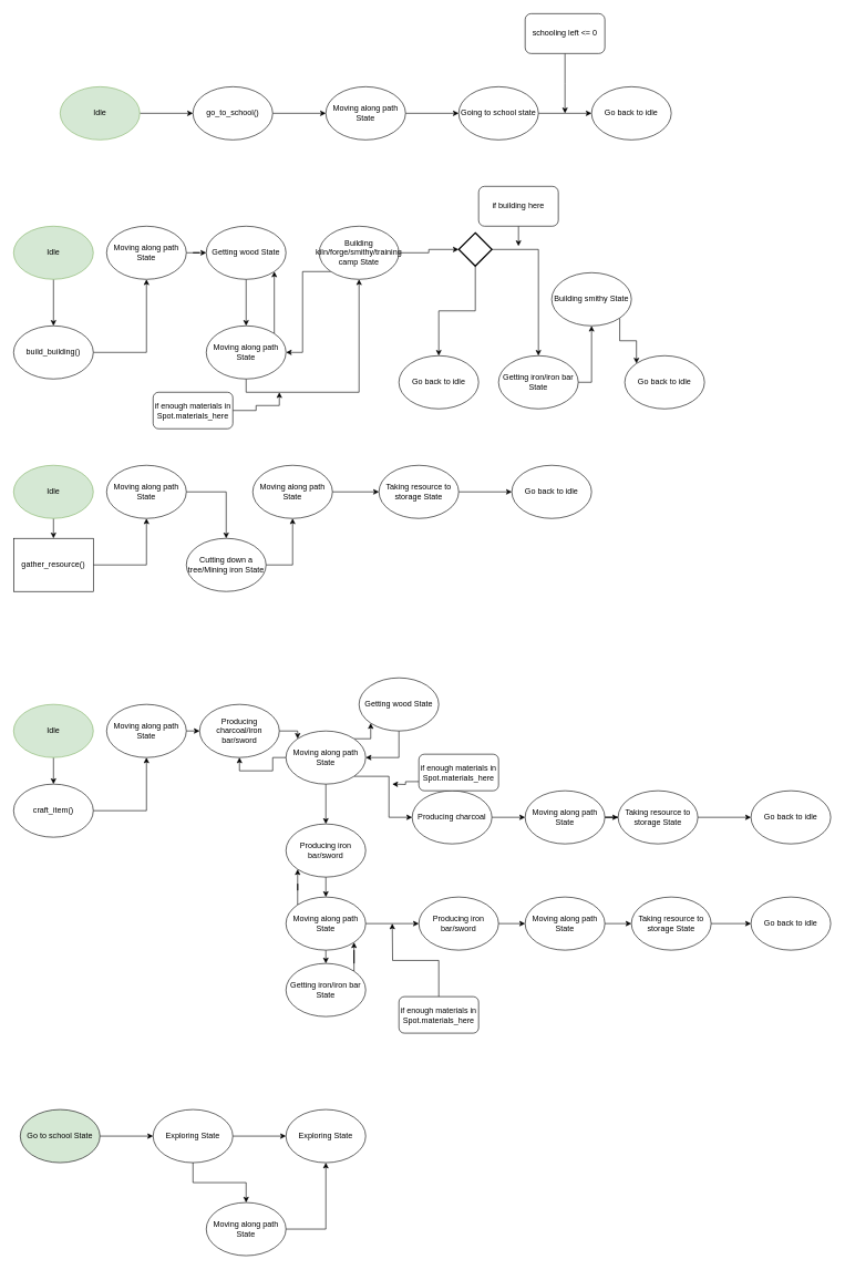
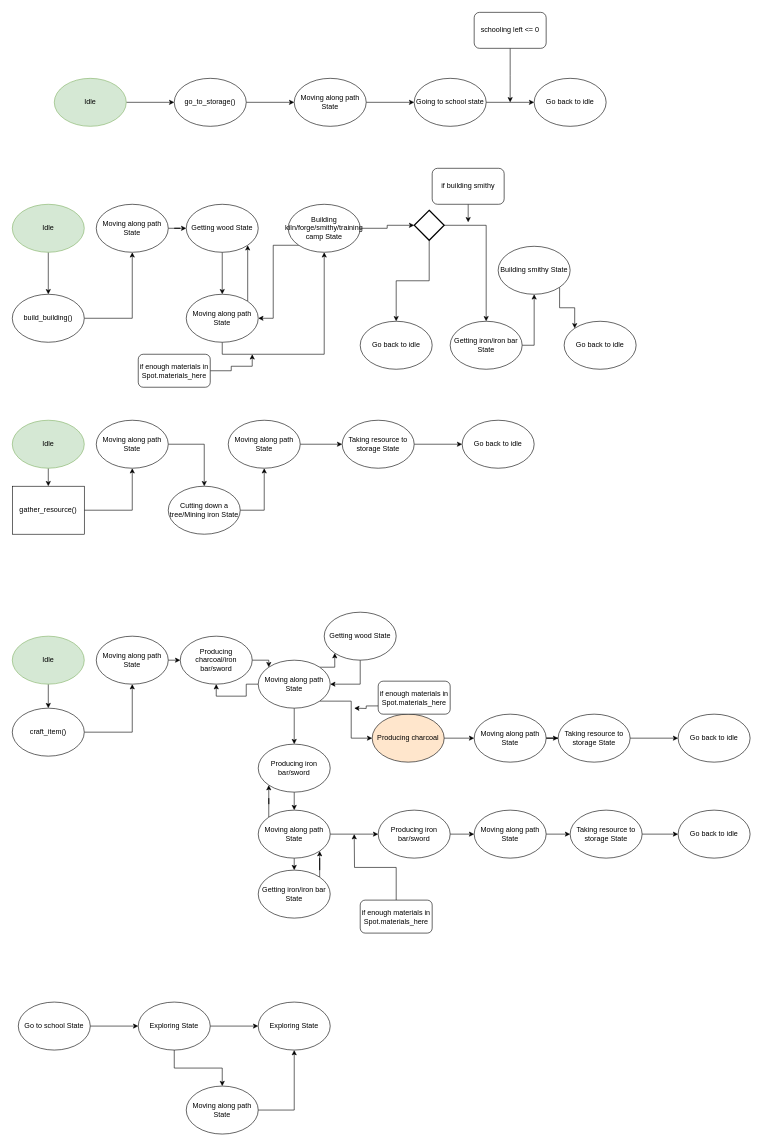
  <mxCell id="0" />
  <mxCell id="1" parent="0" />
  <mxCell id="2" style="edgeStyle=orthogonalEdgeStyle;rounded=0;orthogonalLoop=1;jettySize=auto;html=1;exitX=1;exitY=0.5;exitDx=0;exitDy=0;entryX=0;entryY=0.5;entryDx=0;entryDy=0;" edge="1" parent="1" source="3" target="5"><mxGeometry relative="1" as="geometry" /></mxCell>
  <mxCell id="3" value="Idle" style="ellipse;whiteSpace=wrap;html=1;fillColor=#d5e8d4;strokeColor=#82b366;" vertex="1" parent="1"><mxGeometry x="90" y="130" width="120" height="80" as="geometry" /></mxCell>
  <mxCell id="4" value="" style="edgeStyle=orthogonalEdgeStyle;rounded=0;orthogonalLoop=1;jettySize=auto;html=1;" edge="1" parent="1" source="5" target="7"><mxGeometry relative="1" as="geometry" /></mxCell>
- <mxCell id="5" value="go_to_school()" style="ellipse;whiteSpace=wrap;html=1;" vertex="1" parent="1"><mxGeometry x="290" y="130" width="120" height="80" as="geometry" /></mxCell>
+ <mxCell id="5" value="go_to_storage()" style="ellipse;whiteSpace=wrap;html=1;" vertex="1" parent="1"><mxGeometry x="290" y="130" width="120" height="80" as="geometry" /></mxCell>
  <mxCell id="6" value="" style="edgeStyle=orthogonalEdgeStyle;rounded=0;orthogonalLoop=1;jettySize=auto;html=1;" edge="1" parent="1" source="7" target="9"><mxGeometry relative="1" as="geometry" /></mxCell>
  <mxCell id="7" value="Moving along path State" style="ellipse;whiteSpace=wrap;html=1;" vertex="1" parent="1"><mxGeometry x="490" y="130" width="120" height="80" as="geometry" /></mxCell>
  <mxCell id="8" value="" style="edgeStyle=orthogonalEdgeStyle;rounded=0;orthogonalLoop=1;jettySize=auto;html=1;" edge="1" parent="1" source="9" target="89"><mxGeometry relative="1" as="geometry" /></mxCell>
  <mxCell id="9" value="Going to school state" style="ellipse;whiteSpace=wrap;html=1;" vertex="1" parent="1"><mxGeometry x="690" y="130" width="120" height="80" as="geometry" /></mxCell>
  <mxCell id="10" value="" style="edgeStyle=orthogonalEdgeStyle;rounded=0;orthogonalLoop=1;jettySize=auto;html=1;" edge="1" parent="1" source="11" target="13"><mxGeometry relative="1" as="geometry" /></mxCell>
  <mxCell id="11" value="build_building()" style="ellipse;whiteSpace=wrap;html=1;" vertex="1" parent="1"><mxGeometry x="20" y="490" width="120" height="80" as="geometry" /></mxCell>
  <mxCell id="12" value="" style="edgeStyle=orthogonalEdgeStyle;rounded=0;orthogonalLoop=1;jettySize=auto;html=1;" edge="1" parent="1" source="13" target="16"><mxGeometry relative="1" as="geometry" /></mxCell>
  <mxCell id="13" value="Moving along path State" style="ellipse;whiteSpace=wrap;html=1;" vertex="1" parent="1"><mxGeometry x="160" y="340" width="120" height="80" as="geometry" /></mxCell>
  <mxCell id="14" style="edgeStyle=orthogonalEdgeStyle;rounded=0;orthogonalLoop=1;jettySize=auto;html=1;exitX=1;exitY=0.5;exitDx=0;exitDy=0;" edge="1" parent="1" source="16"><mxGeometry relative="1" as="geometry"><mxPoint x="430.176" y="380.529" as="targetPoint" /></mxGeometry></mxCell>
  <mxCell id="15" style="edgeStyle=orthogonalEdgeStyle;rounded=0;orthogonalLoop=1;jettySize=auto;html=1;exitX=0.5;exitY=1;exitDx=0;exitDy=0;entryX=0.5;entryY=0;entryDx=0;entryDy=0;" edge="1" parent="1" source="16" target="22"><mxGeometry relative="1" as="geometry" /></mxCell>
  <mxCell id="16" value="Getting wood State" style="ellipse;whiteSpace=wrap;html=1;" vertex="1" parent="1"><mxGeometry x="310" y="340" width="120" height="80" as="geometry" /></mxCell>
  <mxCell id="17" style="edgeStyle=orthogonalEdgeStyle;rounded=0;orthogonalLoop=1;jettySize=auto;html=1;exitX=0;exitY=1;exitDx=0;exitDy=0;entryX=1;entryY=0.5;entryDx=0;entryDy=0;" edge="1" parent="1" source="19" target="22"><mxGeometry relative="1" as="geometry" /></mxCell>
  <mxCell id="18" style="edgeStyle=orthogonalEdgeStyle;rounded=0;orthogonalLoop=1;jettySize=auto;html=1;exitX=1;exitY=0.5;exitDx=0;exitDy=0;entryX=0;entryY=0.5;entryDx=0;entryDy=0;entryPerimeter=0;" edge="1" parent="1" source="19" target="33"><mxGeometry relative="1" as="geometry" /></mxCell>
  <mxCell id="19" value="Building kiln/forge/smithy/training camp State" style="ellipse;whiteSpace=wrap;html=1;" vertex="1" parent="1"><mxGeometry x="480" y="340" width="120" height="80" as="geometry" /></mxCell>
  <mxCell id="20" style="edgeStyle=orthogonalEdgeStyle;rounded=0;orthogonalLoop=1;jettySize=auto;html=1;exitX=0.5;exitY=1;exitDx=0;exitDy=0;entryX=0.5;entryY=1;entryDx=0;entryDy=0;" edge="1" parent="1" source="22" target="19"><mxGeometry relative="1" as="geometry" /></mxCell>
  <mxCell id="21" style="edgeStyle=orthogonalEdgeStyle;rounded=0;orthogonalLoop=1;jettySize=auto;html=1;exitX=1;exitY=0;exitDx=0;exitDy=0;entryX=1;entryY=1;entryDx=0;entryDy=0;" edge="1" parent="1" source="22" target="16"><mxGeometry relative="1" as="geometry" /></mxCell>
  <mxCell id="22" value="Moving along path State" style="ellipse;whiteSpace=wrap;html=1;" vertex="1" parent="1"><mxGeometry x="310" y="490" width="120" height="80" as="geometry" /></mxCell>
  <mxCell id="23" value="Go back to idle" style="ellipse;whiteSpace=wrap;html=1;" vertex="1" parent="1"><mxGeometry x="600" y="535" width="120" height="80" as="geometry" /></mxCell>
  <mxCell id="24" style="edgeStyle=orthogonalEdgeStyle;rounded=0;orthogonalLoop=1;jettySize=auto;html=1;exitX=1;exitY=0.5;exitDx=0;exitDy=0;" edge="1" parent="1" source="25" target="30"><mxGeometry relative="1" as="geometry" /></mxCell>
  <mxCell id="25" value="Getting iron/iron bar State" style="ellipse;whiteSpace=wrap;html=1;" vertex="1" parent="1"><mxGeometry x="750" y="535" width="120" height="80" as="geometry" /></mxCell>
  <mxCell id="26" value="Go back to idle" style="ellipse;whiteSpace=wrap;html=1;" vertex="1" parent="1"><mxGeometry x="940" y="535" width="120" height="80" as="geometry" /></mxCell>
  <mxCell id="27" style="edgeStyle=orthogonalEdgeStyle;rounded=0;orthogonalLoop=1;jettySize=auto;html=1;exitX=0.5;exitY=1;exitDx=0;exitDy=0;entryX=0.5;entryY=0;entryDx=0;entryDy=0;" edge="1" parent="1" source="28" target="11"><mxGeometry relative="1" as="geometry" /></mxCell>
  <mxCell id="28" value="Idle" style="ellipse;whiteSpace=wrap;html=1;fillColor=#d5e8d4;strokeColor=#82b366;" vertex="1" parent="1"><mxGeometry x="20" y="340" width="120" height="80" as="geometry" /></mxCell>
  <mxCell id="29" style="edgeStyle=orthogonalEdgeStyle;rounded=0;orthogonalLoop=1;jettySize=auto;html=1;exitX=1;exitY=1;exitDx=0;exitDy=0;entryX=0;entryY=0;entryDx=0;entryDy=0;" edge="1" parent="1" source="30" target="26"><mxGeometry relative="1" as="geometry" /></mxCell>
  <mxCell id="30" value="Building smithy State" style="ellipse;whiteSpace=wrap;html=1;" vertex="1" parent="1"><mxGeometry x="830" y="410" width="120" height="80" as="geometry" /></mxCell>
  <mxCell id="31" style="edgeStyle=orthogonalEdgeStyle;rounded=0;orthogonalLoop=1;jettySize=auto;html=1;exitX=0.5;exitY=1;exitDx=0;exitDy=0;exitPerimeter=0;entryX=0.5;entryY=0;entryDx=0;entryDy=0;" edge="1" parent="1" source="33" target="23"><mxGeometry relative="1" as="geometry" /></mxCell>
  <mxCell id="32" style="edgeStyle=orthogonalEdgeStyle;rounded=0;orthogonalLoop=1;jettySize=auto;html=1;exitX=1;exitY=0.5;exitDx=0;exitDy=0;exitPerimeter=0;entryX=0.5;entryY=0;entryDx=0;entryDy=0;" edge="1" parent="1" source="33" target="25"><mxGeometry relative="1" as="geometry" /></mxCell>
  <mxCell id="33" value="" style="strokeWidth=2;html=1;shape=mxgraph.flowchart.decision;whiteSpace=wrap;" vertex="1" parent="1"><mxGeometry x="690" y="350" width="50" height="50" as="geometry" /></mxCell>
  <mxCell id="34" style="edgeStyle=orthogonalEdgeStyle;rounded=0;orthogonalLoop=1;jettySize=auto;html=1;exitX=0.5;exitY=1;exitDx=0;exitDy=0;entryX=0.5;entryY=0;entryDx=0;entryDy=0;" edge="1" parent="1" source="35" target="37"><mxGeometry relative="1" as="geometry" /></mxCell>
  <mxCell id="35" value="Idle" style="ellipse;whiteSpace=wrap;html=1;fillColor=#d5e8d4;strokeColor=#82b366;" vertex="1" parent="1"><mxGeometry x="20" y="700" width="120" height="80" as="geometry" /></mxCell>
  <mxCell id="36" value="" style="edgeStyle=orthogonalEdgeStyle;rounded=0;orthogonalLoop=1;jettySize=auto;html=1;" edge="1" parent="1" source="37" target="39"><mxGeometry relative="1" as="geometry" /></mxCell>
  <mxCell id="37" value="gather_resource()" style="whiteSpace=wrap;html=1;rounded=0;" vertex="1" parent="1"><mxGeometry x="20" y="810" width="120" height="80" as="geometry" /></mxCell>
  <mxCell id="38" style="edgeStyle=orthogonalEdgeStyle;rounded=0;orthogonalLoop=1;jettySize=auto;html=1;exitX=1;exitY=0.5;exitDx=0;exitDy=0;" edge="1" parent="1" source="39" target="41"><mxGeometry relative="1" as="geometry" /></mxCell>
  <mxCell id="39" value="Moving along path State" style="ellipse;whiteSpace=wrap;html=1;" vertex="1" parent="1"><mxGeometry x="160" y="700" width="120" height="80" as="geometry" /></mxCell>
  <mxCell id="40" style="edgeStyle=orthogonalEdgeStyle;rounded=0;orthogonalLoop=1;jettySize=auto;html=1;exitX=1;exitY=0.5;exitDx=0;exitDy=0;entryX=0.5;entryY=1;entryDx=0;entryDy=0;" edge="1" parent="1" source="41" target="43"><mxGeometry relative="1" as="geometry" /></mxCell>
  <mxCell id="41" value="Cutting down a tree/Mining iron State" style="ellipse;whiteSpace=wrap;html=1;" vertex="1" parent="1"><mxGeometry x="280" y="810" width="120" height="80" as="geometry" /></mxCell>
  <mxCell id="42" value="" style="edgeStyle=orthogonalEdgeStyle;rounded=0;orthogonalLoop=1;jettySize=auto;html=1;" edge="1" parent="1" source="43" target="45"><mxGeometry relative="1" as="geometry" /></mxCell>
  <mxCell id="43" value="Moving along path State" style="ellipse;whiteSpace=wrap;html=1;" vertex="1" parent="1"><mxGeometry x="380" y="700" width="120" height="80" as="geometry" /></mxCell>
  <mxCell id="44" value="" style="edgeStyle=orthogonalEdgeStyle;rounded=0;orthogonalLoop=1;jettySize=auto;html=1;" edge="1" parent="1" source="45" target="102"><mxGeometry relative="1" as="geometry" /></mxCell>
  <mxCell id="45" value="Taking resource to storage State" style="ellipse;whiteSpace=wrap;html=1;" vertex="1" parent="1"><mxGeometry x="570" y="700" width="120" height="80" as="geometry" /></mxCell>
  <mxCell id="46" style="edgeStyle=orthogonalEdgeStyle;rounded=0;orthogonalLoop=1;jettySize=auto;html=1;exitX=0.5;exitY=1;exitDx=0;exitDy=0;entryX=0.5;entryY=0;entryDx=0;entryDy=0;" edge="1" parent="1" source="47" target="49"><mxGeometry relative="1" as="geometry" /></mxCell>
  <mxCell id="47" value="Idle" style="ellipse;whiteSpace=wrap;html=1;fillColor=#d5e8d4;strokeColor=#82b366;" vertex="1" parent="1"><mxGeometry x="20" y="1060" width="120" height="80" as="geometry" /></mxCell>
  <mxCell id="48" value="" style="edgeStyle=orthogonalEdgeStyle;rounded=0;orthogonalLoop=1;jettySize=auto;html=1;" edge="1" parent="1" source="49" target="51"><mxGeometry relative="1" as="geometry" /></mxCell>
  <mxCell id="49" value="craft_item()" style="ellipse;whiteSpace=wrap;html=1;" vertex="1" parent="1"><mxGeometry x="20" y="1180" width="120" height="80" as="geometry" /></mxCell>
  <mxCell id="50" style="edgeStyle=orthogonalEdgeStyle;rounded=0;orthogonalLoop=1;jettySize=auto;html=1;exitX=1;exitY=0.5;exitDx=0;exitDy=0;entryX=0;entryY=0.5;entryDx=0;entryDy=0;" edge="1" parent="1" source="51" target="53"><mxGeometry relative="1" as="geometry" /></mxCell>
  <mxCell id="51" value="Moving along path State" style="ellipse;whiteSpace=wrap;html=1;" vertex="1" parent="1"><mxGeometry x="160" y="1060" width="120" height="80" as="geometry" /></mxCell>
  <mxCell id="52" style="edgeStyle=orthogonalEdgeStyle;rounded=0;orthogonalLoop=1;jettySize=auto;html=1;exitX=1;exitY=0.5;exitDx=0;exitDy=0;entryX=0;entryY=0;entryDx=0;entryDy=0;" edge="1" parent="1" source="53" target="60"><mxGeometry relative="1" as="geometry" /></mxCell>
  <mxCell id="53" value="Producing charcoal/iron bar/sword" style="ellipse;whiteSpace=wrap;html=1;" vertex="1" parent="1"><mxGeometry x="300" y="1060" width="120" height="80" as="geometry" /></mxCell>
  <mxCell id="54" style="edgeStyle=orthogonalEdgeStyle;rounded=0;orthogonalLoop=1;jettySize=auto;html=1;exitX=0.5;exitY=1;exitDx=0;exitDy=0;entryX=0.5;entryY=0;entryDx=0;entryDy=0;" edge="1" parent="1" source="55" target="72"><mxGeometry relative="1" as="geometry" /></mxCell>
  <mxCell id="55" value="Producing iron bar/sword" style="ellipse;whiteSpace=wrap;html=1;" vertex="1" parent="1"><mxGeometry x="430" y="1240" width="120" height="80" as="geometry" /></mxCell>
  <mxCell id="56" style="edgeStyle=orthogonalEdgeStyle;rounded=0;orthogonalLoop=1;jettySize=auto;html=1;exitX=1;exitY=0;exitDx=0;exitDy=0;entryX=0;entryY=1;entryDx=0;entryDy=0;" edge="1" parent="1" source="60" target="62"><mxGeometry relative="1" as="geometry" /></mxCell>
  <mxCell id="57" style="edgeStyle=orthogonalEdgeStyle;rounded=0;orthogonalLoop=1;jettySize=auto;html=1;exitX=0;exitY=0.5;exitDx=0;exitDy=0;entryX=0.5;entryY=1;entryDx=0;entryDy=0;" edge="1" parent="1" source="60" target="53"><mxGeometry relative="1" as="geometry" /></mxCell>
  <mxCell id="58" style="edgeStyle=orthogonalEdgeStyle;rounded=0;orthogonalLoop=1;jettySize=auto;html=1;exitX=0.5;exitY=1;exitDx=0;exitDy=0;" edge="1" parent="1" source="60" target="55"><mxGeometry relative="1" as="geometry" /></mxCell>
  <mxCell id="59" style="edgeStyle=orthogonalEdgeStyle;rounded=0;orthogonalLoop=1;jettySize=auto;html=1;exitX=1;exitY=1;exitDx=0;exitDy=0;entryX=0;entryY=0.5;entryDx=0;entryDy=0;" edge="1" parent="1" source="60" target="64"><mxGeometry relative="1" as="geometry" /></mxCell>
  <mxCell id="60" value="Moving along path State" style="ellipse;whiteSpace=wrap;html=1;" vertex="1" parent="1"><mxGeometry x="430" y="1100" width="120" height="80" as="geometry" /></mxCell>
  <mxCell id="61" style="edgeStyle=orthogonalEdgeStyle;rounded=0;orthogonalLoop=1;jettySize=auto;html=1;exitX=0.5;exitY=1;exitDx=0;exitDy=0;entryX=1;entryY=0.5;entryDx=0;entryDy=0;" edge="1" parent="1" source="62" target="60"><mxGeometry relative="1" as="geometry" /></mxCell>
  <mxCell id="62" value="Getting wood State" style="ellipse;whiteSpace=wrap;html=1;" vertex="1" parent="1"><mxGeometry x="540" y="1020" width="120" height="80" as="geometry" /></mxCell>
  <mxCell id="63" style="edgeStyle=orthogonalEdgeStyle;rounded=0;orthogonalLoop=1;jettySize=auto;html=1;exitX=1;exitY=0.5;exitDx=0;exitDy=0;entryX=0;entryY=0.5;entryDx=0;entryDy=0;" edge="1" parent="1" source="64" target="66"><mxGeometry relative="1" as="geometry" /></mxCell>
- <mxCell id="64" value="Producing charcoal" style="ellipse;whiteSpace=wrap;html=1;" vertex="1" parent="1"><mxGeometry x="620" y="1190" width="120" height="80" as="geometry" /></mxCell>
+ <mxCell id="64" value="Producing charcoal" style="ellipse;whiteSpace=wrap;html=1;fillColor=#ffe6cc;" vertex="1" parent="1"><mxGeometry x="620" y="1190" width="120" height="80" as="geometry" /></mxCell>
  <mxCell id="65" value="" style="edgeStyle=orthogonalEdgeStyle;rounded=0;orthogonalLoop=1;jettySize=auto;html=1;" edge="1" parent="1" source="66" target="68"><mxGeometry relative="1" as="geometry" /></mxCell>
  <mxCell id="66" value="Moving along path State" style="ellipse;whiteSpace=wrap;html=1;" vertex="1" parent="1"><mxGeometry x="790" y="1190" width="120" height="80" as="geometry" /></mxCell>
  <mxCell id="67" value="" style="edgeStyle=orthogonalEdgeStyle;rounded=0;orthogonalLoop=1;jettySize=auto;html=1;" edge="1" parent="1" source="68" target="100"><mxGeometry relative="1" as="geometry" /></mxCell>
  <mxCell id="68" value="Taking resource to storage State" style="ellipse;whiteSpace=wrap;html=1;" vertex="1" parent="1"><mxGeometry x="930" y="1190" width="120" height="80" as="geometry" /></mxCell>
  <mxCell id="69" style="edgeStyle=orthogonalEdgeStyle;rounded=0;orthogonalLoop=1;jettySize=auto;html=1;exitX=0.5;exitY=1;exitDx=0;exitDy=0;entryX=0.5;entryY=0;entryDx=0;entryDy=0;" edge="1" parent="1" source="72" target="74"><mxGeometry relative="1" as="geometry" /></mxCell>
  <mxCell id="70" style="edgeStyle=orthogonalEdgeStyle;rounded=0;orthogonalLoop=1;jettySize=auto;html=1;exitX=1;exitY=0.5;exitDx=0;exitDy=0;entryX=0;entryY=0.5;entryDx=0;entryDy=0;" edge="1" parent="1" source="72" target="76"><mxGeometry relative="1" as="geometry" /></mxCell>
  <mxCell id="71" style="edgeStyle=orthogonalEdgeStyle;rounded=0;orthogonalLoop=1;jettySize=auto;html=1;exitX=0;exitY=0;exitDx=0;exitDy=0;entryX=0;entryY=1;entryDx=0;entryDy=0;" edge="1" parent="1" source="72" target="55"><mxGeometry relative="1" as="geometry" /></mxCell>
  <mxCell id="72" value="Moving along path State" style="ellipse;whiteSpace=wrap;html=1;" vertex="1" parent="1"><mxGeometry x="430" y="1350" width="120" height="80" as="geometry" /></mxCell>
  <mxCell id="73" style="edgeStyle=orthogonalEdgeStyle;rounded=0;orthogonalLoop=1;jettySize=auto;html=1;exitX=1;exitY=0;exitDx=0;exitDy=0;entryX=1;entryY=1;entryDx=0;entryDy=0;" edge="1" parent="1" source="74" target="72"><mxGeometry relative="1" as="geometry" /></mxCell>
  <mxCell id="74" value="Getting iron/iron bar State" style="ellipse;whiteSpace=wrap;html=1;" vertex="1" parent="1"><mxGeometry x="430" y="1450" width="120" height="80" as="geometry" /></mxCell>
  <mxCell id="75" value="" style="edgeStyle=orthogonalEdgeStyle;rounded=0;orthogonalLoop=1;jettySize=auto;html=1;" edge="1" parent="1" source="76" target="78"><mxGeometry relative="1" as="geometry" /></mxCell>
  <mxCell id="76" value="Producing iron bar/sword" style="ellipse;whiteSpace=wrap;html=1;" vertex="1" parent="1"><mxGeometry x="630" y="1350" width="120" height="80" as="geometry" /></mxCell>
  <mxCell id="77" value="" style="edgeStyle=orthogonalEdgeStyle;rounded=0;orthogonalLoop=1;jettySize=auto;html=1;" edge="1" parent="1" source="78" target="80"><mxGeometry relative="1" as="geometry" /></mxCell>
  <mxCell id="78" value="Moving along path State" style="ellipse;whiteSpace=wrap;html=1;" vertex="1" parent="1"><mxGeometry x="790" y="1350" width="120" height="80" as="geometry" /></mxCell>
  <mxCell id="79" style="edgeStyle=orthogonalEdgeStyle;rounded=0;orthogonalLoop=1;jettySize=auto;html=1;exitX=1;exitY=0.5;exitDx=0;exitDy=0;entryX=0;entryY=0.5;entryDx=0;entryDy=0;" edge="1" parent="1" source="80" target="101"><mxGeometry relative="1" as="geometry" /></mxCell>
  <mxCell id="80" value="Taking resource to storage State" style="ellipse;whiteSpace=wrap;html=1;" vertex="1" parent="1"><mxGeometry x="950" y="1350" width="120" height="80" as="geometry" /></mxCell>
  <mxCell id="81" value="" style="edgeStyle=orthogonalEdgeStyle;rounded=0;orthogonalLoop=1;jettySize=auto;html=1;" edge="1" parent="1" source="82" target="85"><mxGeometry relative="1" as="geometry" /></mxCell>
- <mxCell id="82" value="Go to school State" style="ellipse;whiteSpace=wrap;html=1;fillColor=#d5e8d4;" vertex="1" parent="1"><mxGeometry x="30" y="1670" width="120" height="80" as="geometry" /></mxCell>
+ <mxCell id="82" value="Go to school State" style="ellipse;whiteSpace=wrap;html=1;" vertex="1" parent="1"><mxGeometry x="30" y="1670" width="120" height="80" as="geometry" /></mxCell>
  <mxCell id="83" value="" style="edgeStyle=orthogonalEdgeStyle;rounded=0;orthogonalLoop=1;jettySize=auto;html=1;" edge="1" parent="1" source="85" target="87"><mxGeometry relative="1" as="geometry" /></mxCell>
  <mxCell id="84" value="" style="edgeStyle=orthogonalEdgeStyle;rounded=0;orthogonalLoop=1;jettySize=auto;html=1;" edge="1" parent="1" source="85" target="88"><mxGeometry relative="1" as="geometry" /></mxCell>
  <mxCell id="85" value="Exploring State" style="ellipse;whiteSpace=wrap;html=1;" vertex="1" parent="1"><mxGeometry x="230" y="1670" width="120" height="80" as="geometry" /></mxCell>
  <mxCell id="86" style="edgeStyle=orthogonalEdgeStyle;rounded=0;orthogonalLoop=1;jettySize=auto;html=1;exitX=1;exitY=0.5;exitDx=0;exitDy=0;entryX=0.5;entryY=1;entryDx=0;entryDy=0;" edge="1" parent="1" source="87" target="88"><mxGeometry relative="1" as="geometry" /></mxCell>
  <mxCell id="87" value="Moving along path State" style="ellipse;whiteSpace=wrap;html=1;" vertex="1" parent="1"><mxGeometry x="310" y="1810" width="120" height="80" as="geometry" /></mxCell>
  <mxCell id="88" value="Exploring State" style="ellipse;whiteSpace=wrap;html=1;" vertex="1" parent="1"><mxGeometry x="430" y="1670" width="120" height="80" as="geometry" /></mxCell>
  <mxCell id="89" value="Go back to idle" style="ellipse;whiteSpace=wrap;html=1;" vertex="1" parent="1"><mxGeometry x="890" y="130" width="120" height="80" as="geometry" /></mxCell>
  <mxCell id="90" style="edgeStyle=orthogonalEdgeStyle;rounded=0;orthogonalLoop=1;jettySize=auto;html=1;exitX=0.5;exitY=1;exitDx=0;exitDy=0;" edge="1" parent="1" source="91"><mxGeometry relative="1" as="geometry"><mxPoint x="850" y="170" as="targetPoint" /></mxGeometry></mxCell>
  <mxCell id="91" value="schooling left &amp;lt;= 0" style="rounded=1;whiteSpace=wrap;html=1;" vertex="1" parent="1"><mxGeometry x="790" y="20" width="120" height="60" as="geometry" /></mxCell>
  <mxCell id="92" style="edgeStyle=orthogonalEdgeStyle;rounded=0;orthogonalLoop=1;jettySize=auto;html=1;exitX=0.5;exitY=1;exitDx=0;exitDy=0;" edge="1" parent="1" source="93"><mxGeometry relative="1" as="geometry"><mxPoint x="780" y="370" as="targetPoint" /></mxGeometry></mxCell>
- <mxCell id="93" value="if building here" style="rounded=1;whiteSpace=wrap;html=1;" vertex="1" parent="1"><mxGeometry x="720" y="280" width="120" height="60" as="geometry" /></mxCell>
+ <mxCell id="93" value="if building smithy" style="rounded=1;whiteSpace=wrap;html=1;" vertex="1" parent="1"><mxGeometry x="720" y="280" width="120" height="60" as="geometry" /></mxCell>
  <mxCell id="94" style="edgeStyle=orthogonalEdgeStyle;rounded=0;orthogonalLoop=1;jettySize=auto;html=1;exitX=1;exitY=0.5;exitDx=0;exitDy=0;" edge="1" parent="1" source="95"><mxGeometry relative="1" as="geometry"><mxPoint x="420" y="590" as="targetPoint" /><Array as="points"><mxPoint x="385" y="618" /><mxPoint x="385" y="610" /><mxPoint x="420" y="610" /></Array></mxGeometry></mxCell>
  <mxCell id="95" value="if enough materials in Spot.materials_here" style="rounded=1;whiteSpace=wrap;html=1;" vertex="1" parent="1"><mxGeometry x="230" y="590" width="120" height="55" as="geometry" /></mxCell>
  <mxCell id="96" style="edgeStyle=orthogonalEdgeStyle;rounded=0;orthogonalLoop=1;jettySize=auto;html=1;exitX=0.5;exitY=0;exitDx=0;exitDy=0;" edge="1" parent="1" source="97"><mxGeometry relative="1" as="geometry"><mxPoint x="590" y="1390" as="targetPoint" /></mxGeometry></mxCell>
  <mxCell id="97" value="if enough materials in Spot.materials_here" style="rounded=1;whiteSpace=wrap;html=1;" vertex="1" parent="1"><mxGeometry x="600" y="1500" width="120" height="55" as="geometry" /></mxCell>
  <mxCell id="98" style="edgeStyle=orthogonalEdgeStyle;rounded=0;orthogonalLoop=1;jettySize=auto;html=1;exitX=0;exitY=0.75;exitDx=0;exitDy=0;" edge="1" parent="1" source="99"><mxGeometry relative="1" as="geometry"><mxPoint x="590" y="1180" as="targetPoint" /></mxGeometry></mxCell>
  <mxCell id="99" value="if enough materials in Spot.materials_here" style="rounded=1;whiteSpace=wrap;html=1;" vertex="1" parent="1"><mxGeometry x="630" y="1135" width="120" height="55" as="geometry" /></mxCell>
  <mxCell id="100" value="Go back to idle" style="ellipse;whiteSpace=wrap;html=1;" vertex="1" parent="1"><mxGeometry x="1130" y="1190" width="120" height="80" as="geometry" /></mxCell>
  <mxCell id="101" value="Go back to idle" style="ellipse;whiteSpace=wrap;html=1;" vertex="1" parent="1"><mxGeometry x="1130" y="1350" width="120" height="80" as="geometry" /></mxCell>
  <mxCell id="102" value="Go back to idle" style="ellipse;whiteSpace=wrap;html=1;" vertex="1" parent="1"><mxGeometry x="770" y="700" width="120" height="80" as="geometry" /></mxCell>
